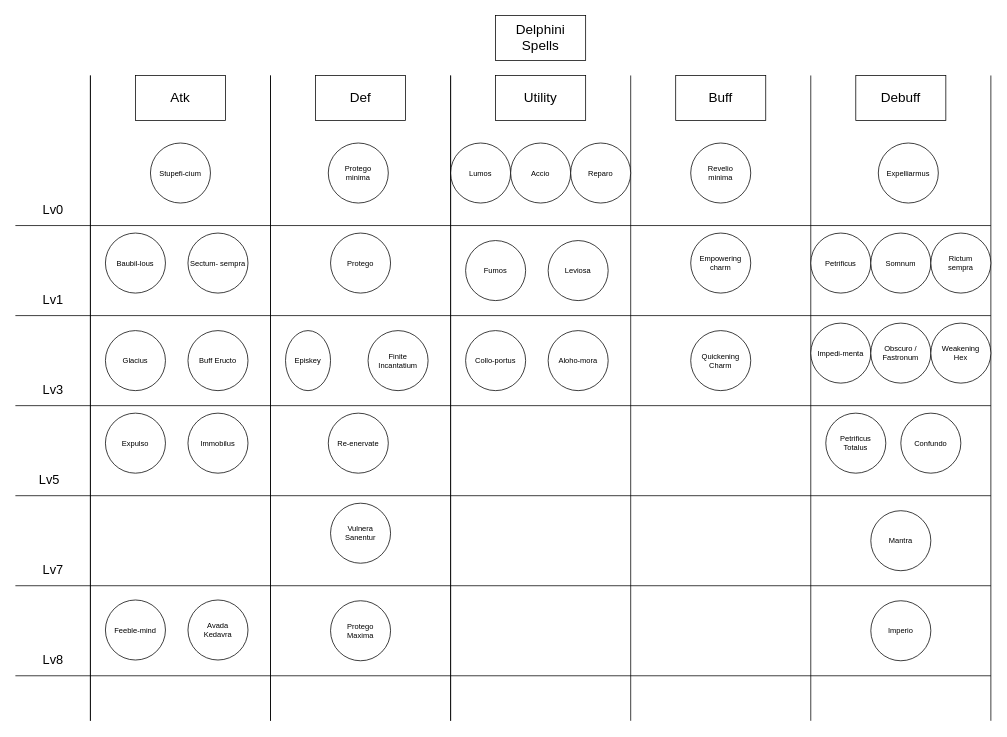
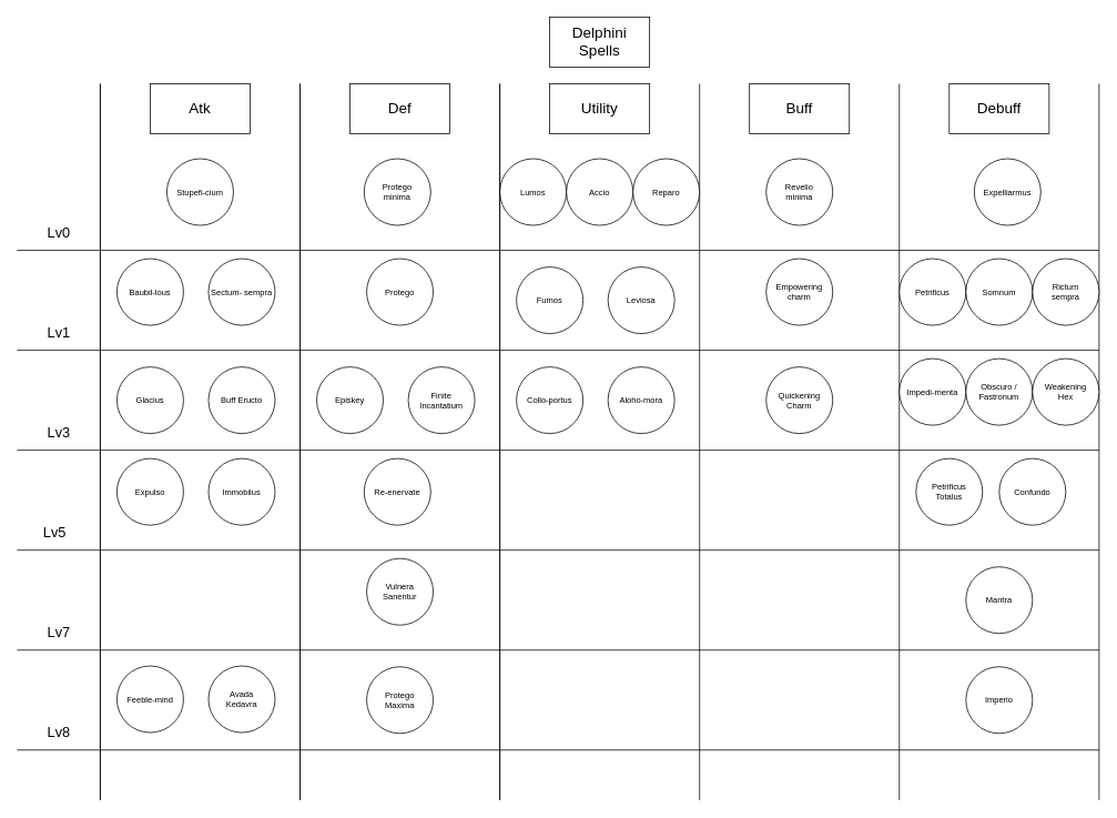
  <mxCell id="0" />
  <mxCell id="1" parent="0" />
  <mxCell id="2" value="&lt;font style=&quot;font-size: 18px&quot;&gt;Delphini&lt;br&gt;Spells&lt;br&gt;&lt;/font&gt;" style="rounded=0;whiteSpace=wrap;html=1;movable=1;resizable=1;rotatable=1;deletable=1;editable=1;connectable=1;" parent="1" vertex="1"><mxGeometry x="660" y="20" width="120" height="60" as="geometry" /></mxCell>
  <mxCell id="3" value="&lt;font style=&quot;font-size: 18px&quot;&gt;Atk&lt;/font&gt;" style="rounded=0;whiteSpace=wrap;html=1;movable=0;resizable=0;rotatable=0;deletable=0;editable=0;connectable=0;" parent="1" vertex="1"><mxGeometry x="180" y="100" width="120" height="60" as="geometry" /></mxCell>
  <mxCell id="4" value="&lt;font style=&quot;font-size: 18px&quot;&gt;Def&lt;/font&gt;" style="rounded=0;whiteSpace=wrap;html=1;movable=0;resizable=0;rotatable=0;deletable=0;editable=0;connectable=0;" parent="1" vertex="1"><mxGeometry x="420" y="100" width="120" height="60" as="geometry" /></mxCell>
  <mxCell id="5" value="&lt;span style=&quot;font-size: 18px&quot;&gt;Utility&lt;/span&gt;" style="rounded=0;whiteSpace=wrap;html=1;movable=0;resizable=0;rotatable=0;deletable=0;editable=0;connectable=0;" parent="1" vertex="1"><mxGeometry x="660" y="100" width="120" height="60" as="geometry" /></mxCell>
  <mxCell id="6" value="&lt;font style=&quot;font-size: 18px&quot;&gt;Buff&lt;/font&gt;" style="rounded=0;whiteSpace=wrap;html=1;movable=0;resizable=0;rotatable=0;deletable=0;editable=0;connectable=0;" parent="1" vertex="1"><mxGeometry x="900" y="100" width="120" height="60" as="geometry" /></mxCell>
  <mxCell id="7" value="&lt;font style=&quot;font-size: 18px&quot;&gt;Debuff&lt;/font&gt;" style="rounded=0;whiteSpace=wrap;html=1;movable=0;resizable=0;rotatable=0;deletable=0;editable=0;connectable=0;" parent="1" vertex="1"><mxGeometry x="1140" y="100" width="120" height="60" as="geometry" /></mxCell>
  <mxCell id="8" value="" style="endArrow=none;html=1;" parent="1" edge="1"><mxGeometry width="50" height="50" relative="1" as="geometry"><mxPoint x="120" y="960" as="sourcePoint" /><mxPoint x="120" y="100" as="targetPoint" /></mxGeometry></mxCell>
  <mxCell id="9" value="" style="endArrow=none;html=1;" parent="1" edge="1"><mxGeometry width="50" height="50" relative="1" as="geometry"><mxPoint x="360" y="960" as="sourcePoint" /><mxPoint x="360" y="100" as="targetPoint" /></mxGeometry></mxCell>
  <mxCell id="10" value="" style="endArrow=none;html=1;" parent="1" edge="1"><mxGeometry width="50" height="50" relative="1" as="geometry"><mxPoint x="600" y="960" as="sourcePoint" /><mxPoint x="600" y="100" as="targetPoint" /></mxGeometry></mxCell>
  <mxCell id="11" value="" style="endArrow=none;html=1;movable=0;resizable=0;rotatable=0;deletable=0;editable=0;connectable=0;" parent="1" edge="1"><mxGeometry width="50" height="50" relative="1" as="geometry"><mxPoint x="840" y="960" as="sourcePoint" /><mxPoint x="840" y="100" as="targetPoint" /></mxGeometry></mxCell>
  <mxCell id="12" value="" style="endArrow=none;html=1;movable=0;resizable=0;rotatable=0;deletable=0;editable=0;connectable=0;" parent="1" edge="1"><mxGeometry width="50" height="50" relative="1" as="geometry"><mxPoint x="1080" y="960" as="sourcePoint" /><mxPoint x="1080" y="100" as="targetPoint" /></mxGeometry></mxCell>
  <mxCell id="13" value="" style="endArrow=none;html=1;movable=0;resizable=0;rotatable=0;deletable=0;editable=0;connectable=0;" parent="1" edge="1"><mxGeometry width="50" height="50" relative="1" as="geometry"><mxPoint x="1320" y="960" as="sourcePoint" /><mxPoint x="1320" y="100" as="targetPoint" /></mxGeometry></mxCell>
  <mxCell id="14" value="Stupefi-cium" style="ellipse;whiteSpace=wrap;html=1;aspect=fixed;fontSize=10;" parent="1" vertex="1"><mxGeometry x="200" y="190" width="80" height="80" as="geometry" /></mxCell>
  <mxCell id="15" value="" style="endArrow=none;html=1;movable=0;resizable=0;rotatable=0;deletable=0;editable=0;connectable=0;" parent="1" edge="1"><mxGeometry width="50" height="50" relative="1" as="geometry"><mxPoint x="20" y="300" as="sourcePoint" /><mxPoint x="1320" y="300" as="targetPoint" /></mxGeometry></mxCell>
  <mxCell id="16" value="" style="endArrow=none;html=1;movable=0;resizable=0;rotatable=0;deletable=0;editable=0;connectable=0;" parent="1" edge="1"><mxGeometry width="50" height="50" relative="1" as="geometry"><mxPoint x="20" y="420" as="sourcePoint" /><mxPoint x="1320" y="420" as="targetPoint" /></mxGeometry></mxCell>
  <mxCell id="17" value="" style="endArrow=none;html=1;movable=0;resizable=0;rotatable=0;deletable=0;editable=0;connectable=0;" parent="1" edge="1"><mxGeometry width="50" height="50" relative="1" as="geometry"><mxPoint x="20" y="540" as="sourcePoint" /><mxPoint x="1320" y="540" as="targetPoint" /></mxGeometry></mxCell>
  <mxCell id="18" value="" style="endArrow=none;html=1;movable=0;resizable=0;rotatable=0;deletable=0;editable=0;connectable=0;" parent="1" edge="1"><mxGeometry width="50" height="50" relative="1" as="geometry"><mxPoint x="20" y="660" as="sourcePoint" /><mxPoint x="1320" y="660" as="targetPoint" /></mxGeometry></mxCell>
  <mxCell id="19" value="" style="endArrow=none;html=1;movable=0;resizable=0;rotatable=0;deletable=0;editable=0;connectable=0;" parent="1" edge="1"><mxGeometry width="50" height="50" relative="1" as="geometry"><mxPoint x="20" y="780" as="sourcePoint" /><mxPoint x="1320" y="780" as="targetPoint" /></mxGeometry></mxCell>
  <mxCell id="20" value="" style="endArrow=none;html=1;movable=0;resizable=0;rotatable=0;deletable=0;editable=0;connectable=0;" parent="1" edge="1"><mxGeometry width="50" height="50" relative="1" as="geometry"><mxPoint x="20" y="900" as="sourcePoint" /><mxPoint x="1320" y="900" as="targetPoint" /></mxGeometry></mxCell>
  <mxCell id="21" value="Lv0" style="text;html=1;align=center;verticalAlign=middle;resizable=0;points=[];autosize=1;movable=0;rotatable=0;deletable=0;editable=0;connectable=0;fontSize=17;" parent="1" vertex="1"><mxGeometry x="50" y="265" width="40" height="30" as="geometry" /></mxCell>
  <mxCell id="22" value="Lv1" style="text;html=1;align=center;verticalAlign=middle;resizable=0;points=[];autosize=1;movable=0;rotatable=0;deletable=0;editable=0;connectable=0;fontSize=17;" parent="1" vertex="1"><mxGeometry x="50" y="385" width="40" height="30" as="geometry" /></mxCell>
  <mxCell id="23" value="Lv3" style="text;html=1;align=center;verticalAlign=middle;resizable=0;points=[];autosize=1;movable=0;rotatable=0;deletable=0;editable=0;connectable=0;fontSize=17;" parent="1" vertex="1"><mxGeometry x="50" y="505" width="40" height="30" as="geometry" /></mxCell>
  <mxCell id="24" value="Lv5" style="text;html=1;align=center;verticalAlign=middle;resizable=0;points=[];autosize=1;movable=0;rotatable=0;deletable=0;editable=0;connectable=0;fontSize=17;" parent="1" vertex="1"><mxGeometry x="45" y="625" width="40" height="30" as="geometry" /></mxCell>
  <mxCell id="25" value="Lv7" style="text;html=1;align=center;verticalAlign=middle;resizable=0;points=[];autosize=1;movable=0;rotatable=0;deletable=0;editable=0;connectable=0;fontSize=17;" parent="1" vertex="1"><mxGeometry x="50" y="745" width="40" height="30" as="geometry" /></mxCell>
  <mxCell id="26" value="Lv8" style="text;html=1;align=center;verticalAlign=middle;resizable=0;points=[];autosize=1;movable=0;rotatable=0;deletable=0;editable=0;connectable=0;fontSize=17;" parent="1" vertex="1"><mxGeometry x="50" y="865" width="40" height="30" as="geometry" /></mxCell>
  <mxCell id="27" value="Protego&lt;br&gt;minima" style="ellipse;whiteSpace=wrap;html=1;aspect=fixed;fontSize=10;" parent="1" vertex="1"><mxGeometry x="437" y="190" width="80" height="80" as="geometry" /></mxCell>
  <mxCell id="28" value="Lumos" style="ellipse;whiteSpace=wrap;html=1;aspect=fixed;fontSize=10;" parent="1" vertex="1"><mxGeometry x="600" y="190" width="80" height="80" as="geometry" /></mxCell>
  <mxCell id="29" value="Accio" style="ellipse;whiteSpace=wrap;html=1;aspect=fixed;fontSize=10;" parent="1" vertex="1"><mxGeometry x="680" y="190" width="80" height="80" as="geometry" /></mxCell>
  <mxCell id="30" value="Reparo" style="ellipse;whiteSpace=wrap;html=1;aspect=fixed;fontSize=10;direction=south;" parent="1" vertex="1"><mxGeometry x="760" y="190" width="80" height="80" as="geometry" /></mxCell>
  <mxCell id="31" value="Revelio&lt;br&gt;minima" style="ellipse;whiteSpace=wrap;html=1;aspect=fixed;fontSize=10;" parent="1" vertex="1"><mxGeometry x="920" y="190" width="80" height="80" as="geometry" /></mxCell>
  <mxCell id="32" value="Expelliarmus" style="ellipse;whiteSpace=wrap;html=1;aspect=fixed;fontSize=10;" parent="1" vertex="1"><mxGeometry x="1170" y="190" width="80" height="80" as="geometry" /></mxCell>
  <mxCell id="33" value="" style="endArrow=none;html=1;movable=0;resizable=0;rotatable=0;deletable=0;editable=0;connectable=0;" parent="1" edge="1"><mxGeometry width="50" height="50" relative="1" as="geometry"><mxPoint x="120" y="960" as="sourcePoint" /><mxPoint x="120" y="100" as="targetPoint" /></mxGeometry></mxCell>
  <mxCell id="34" value="" style="endArrow=none;html=1;movable=0;resizable=0;rotatable=0;deletable=0;editable=0;connectable=0;" parent="1" edge="1"><mxGeometry width="50" height="50" relative="1" as="geometry"><mxPoint x="360" y="960" as="sourcePoint" /><mxPoint x="360" y="100" as="targetPoint" /></mxGeometry></mxCell>
  <mxCell id="35" value="" style="endArrow=none;html=1;movable=0;resizable=0;rotatable=0;deletable=0;editable=0;connectable=0;" parent="1" edge="1"><mxGeometry width="50" height="50" relative="1" as="geometry"><mxPoint x="600" y="960" as="sourcePoint" /><mxPoint x="600" y="100" as="targetPoint" /></mxGeometry></mxCell>
  <mxCell id="36" value="Sectum- sempra" style="ellipse;whiteSpace=wrap;html=1;aspect=fixed;fontSize=10;" parent="1" vertex="1"><mxGeometry x="250" y="310" width="80" height="80" as="geometry" /></mxCell>
  <mxCell id="37" value="Baubil-lous" style="ellipse;whiteSpace=wrap;html=1;aspect=fixed;fontSize=10;" parent="1" vertex="1"><mxGeometry x="140" y="310" width="80" height="80" as="geometry" /></mxCell>
  <mxCell id="38" value="Fumos" style="ellipse;whiteSpace=wrap;html=1;aspect=fixed;fontSize=10;" parent="1" vertex="1"><mxGeometry x="620" y="320" width="80" height="80" as="geometry" /></mxCell>
  <mxCell id="39" value="Leviosa" style="ellipse;whiteSpace=wrap;html=1;aspect=fixed;fontSize=10;" parent="1" vertex="1"><mxGeometry x="730" y="320" width="80" height="80" as="geometry" /></mxCell>
  <mxCell id="40" value="Empowering&lt;br&gt;charm" style="ellipse;whiteSpace=wrap;html=1;aspect=fixed;fontSize=10;" parent="1" vertex="1"><mxGeometry x="920" y="310" width="80" height="80" as="geometry" /></mxCell>
  <mxCell id="41" value="Petrificus" style="ellipse;whiteSpace=wrap;html=1;aspect=fixed;fontSize=10;" parent="1" vertex="1"><mxGeometry x="1080" y="310" width="80" height="80" as="geometry" /></mxCell>
  <mxCell id="42" value="Glacius" style="ellipse;whiteSpace=wrap;html=1;aspect=fixed;fontSize=10;" parent="1" vertex="1"><mxGeometry x="140" y="440" width="80" height="80" as="geometry" /></mxCell>
  <mxCell id="43" value="Buff Eructo" style="ellipse;whiteSpace=wrap;html=1;aspect=fixed;fontSize=10;" parent="1" vertex="1"><mxGeometry x="250" y="440" width="80" height="80" as="geometry" /></mxCell>
- <mxCell id="44" value="Episkey" style="ellipse;whiteSpace=wrap;html=1;aspect=fixed;fontSize=10;" parent="1" vertex="1"><mxGeometry x="380" y="440" width="60" height="80" as="geometry" /></mxCell>
+ <mxCell id="44" value="Episkey" style="ellipse;whiteSpace=wrap;html=1;aspect=fixed;fontSize=10;" parent="1" vertex="1"><mxGeometry x="380" y="440" width="80" height="80" as="geometry" /></mxCell>
  <mxCell id="45" value="Finite&lt;br&gt;Incantatium" style="ellipse;whiteSpace=wrap;html=1;aspect=fixed;fontSize=10;" parent="1" vertex="1"><mxGeometry x="490" y="440" width="80" height="80" as="geometry" /></mxCell>
  <mxCell id="46" value="Collo-portus" style="ellipse;whiteSpace=wrap;html=1;aspect=fixed;fontSize=10;" parent="1" vertex="1"><mxGeometry x="620" y="440" width="80" height="80" as="geometry" /></mxCell>
  <mxCell id="47" value="Aloho-mora&lt;br&gt;" style="ellipse;whiteSpace=wrap;html=1;aspect=fixed;fontSize=10;" parent="1" vertex="1"><mxGeometry x="730" y="440" width="80" height="80" as="geometry" /></mxCell>
  <mxCell id="48" value="Quickening&lt;br&gt;Charm" style="ellipse;whiteSpace=wrap;html=1;aspect=fixed;fontSize=10;" parent="1" vertex="1"><mxGeometry x="920" y="440" width="80" height="80" as="geometry" /></mxCell>
  <mxCell id="49" value="Impedi-menta" style="ellipse;whiteSpace=wrap;html=1;aspect=fixed;fontSize=10;" parent="1" vertex="1"><mxGeometry x="1080" y="430" width="80" height="80" as="geometry" /></mxCell>
  <mxCell id="50" value="Expulso" style="ellipse;whiteSpace=wrap;html=1;aspect=fixed;fontSize=10;" parent="1" vertex="1"><mxGeometry x="140" y="550" width="80" height="80" as="geometry" /></mxCell>
  <mxCell id="51" value="Immobilus" style="ellipse;whiteSpace=wrap;html=1;aspect=fixed;fontSize=10;" parent="1" vertex="1"><mxGeometry x="250" y="550" width="80" height="80" as="geometry" /></mxCell>
  <mxCell id="52" value="Re-enervate" style="ellipse;whiteSpace=wrap;html=1;aspect=fixed;fontSize=10;" parent="1" vertex="1"><mxGeometry x="437" y="550" width="80" height="80" as="geometry" /></mxCell>
  <mxCell id="53" value="Petrificus&lt;br&gt;Totalus" style="ellipse;whiteSpace=wrap;html=1;aspect=fixed;fontSize=10;" parent="1" vertex="1"><mxGeometry x="1100" y="550" width="80" height="80" as="geometry" /></mxCell>
  <mxCell id="54" value="Feeble-mind&lt;br&gt;" style="ellipse;whiteSpace=wrap;html=1;aspect=fixed;fontSize=10;" parent="1" vertex="1"><mxGeometry x="140" y="799" width="80" height="80" as="geometry" /></mxCell>
  <mxCell id="55" value="Vulnera&lt;br&gt;Sanentur" style="ellipse;whiteSpace=wrap;html=1;aspect=fixed;fontSize=10;" parent="1" vertex="1"><mxGeometry x="440" y="670" width="80" height="80" as="geometry" /></mxCell>
  <mxCell id="56" value="Avada&lt;br&gt;Kedavra" style="ellipse;whiteSpace=wrap;html=1;aspect=fixed;fontSize=10;fillColor=#FFFFFF;strokeColor=#000000;" parent="1" vertex="1"><mxGeometry x="250" y="799" width="80" height="80" as="geometry" /></mxCell>
  <mxCell id="57" value="Protego&lt;br&gt;Maxima" style="ellipse;whiteSpace=wrap;html=1;aspect=fixed;fontSize=10;" parent="1" vertex="1"><mxGeometry x="440" y="800" width="80" height="80" as="geometry" /></mxCell>
  <mxCell id="58" value="Protego" style="ellipse;whiteSpace=wrap;html=1;aspect=fixed;fontSize=10;" parent="1" vertex="1"><mxGeometry x="440" y="310" width="80" height="80" as="geometry" /></mxCell>
  <mxCell id="59" value="Somnum" style="ellipse;whiteSpace=wrap;html=1;aspect=fixed;fontSize=10;" parent="1" vertex="1"><mxGeometry x="1160" y="310" width="80" height="80" as="geometry" /></mxCell>
  <mxCell id="60" value="Obscuro / Fastronum" style="ellipse;whiteSpace=wrap;html=1;aspect=fixed;fontSize=10;" parent="1" vertex="1"><mxGeometry x="1160" y="430" width="80" height="80" as="geometry" /></mxCell>
  <mxCell id="61" value="Weakening&lt;br&gt;Hex" style="ellipse;whiteSpace=wrap;html=1;aspect=fixed;fontSize=10;" parent="1" vertex="1"><mxGeometry x="1240" y="430" width="80" height="80" as="geometry" /></mxCell>
  <mxCell id="62" value="Confundo" style="ellipse;whiteSpace=wrap;html=1;aspect=fixed;fontSize=10;" parent="1" vertex="1"><mxGeometry x="1200" y="550" width="80" height="80" as="geometry" /></mxCell>
  <mxCell id="63" value="Rictum&lt;br&gt;sempra" style="ellipse;whiteSpace=wrap;html=1;aspect=fixed;fontSize=10;" parent="1" vertex="1"><mxGeometry x="1240" y="310" width="80" height="80" as="geometry" /></mxCell>
  <mxCell id="64" value="Mantra" style="ellipse;whiteSpace=wrap;html=1;aspect=fixed;fontSize=10;" parent="1" vertex="1"><mxGeometry x="1160" y="680" width="80" height="80" as="geometry" /></mxCell>
  <mxCell id="65" value="Imperio" style="ellipse;whiteSpace=wrap;html=1;aspect=fixed;fontSize=10;" parent="1" vertex="1"><mxGeometry x="1160" y="800" width="80" height="80" as="geometry" /></mxCell>
